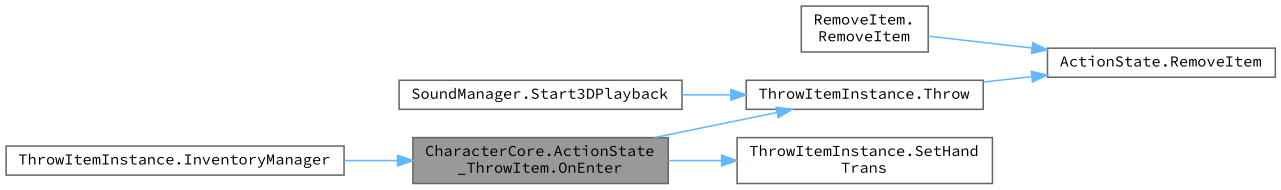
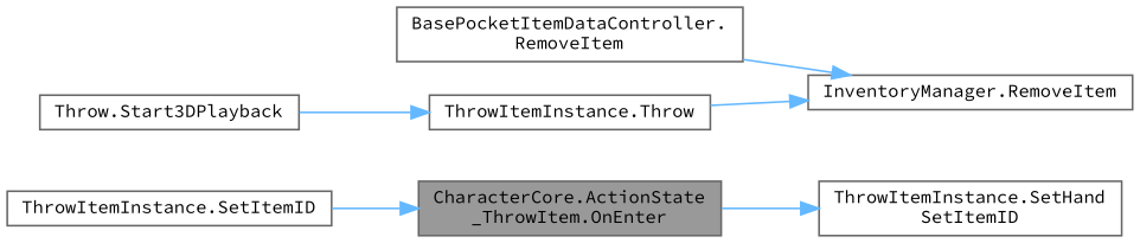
  digraph {
    fontname="Source Code Pro"
    rankdir=LR
    node [color=grey40 fillcolor=white fontname="Source Code Pro" fontsize=10 shape=box style=filled]
    edge [color=steelblue1 fontname="Source Code Pro" fontsize=10 labelfontname=Helvetica labelfontsize=10 style=solid]
    n1 [color=gray40 fillcolor=grey60 fontcolor=black height=0.2 label="CharacterCore.ActionState\l_ThrowItem.OnEnter" width=0.4]
-   n2 [height=0.2 label="ThrowItemInstance.SetHand\lTrans" width=0.4]
+   n2 [height=0.2 label="ThrowItemInstance.SetHand\lSetItemID" width=0.4]
    n3 [height=0.2 label="ThrowItemInstance.Throw" width=0.4]
-   n4 [height=0.2 label="ThrowItemInstance.InventoryManager" width=0.4]
-   n5 [height=0.2 label="ActionState.RemoveItem" width=0.4]
-   n6 [height=0.2 label="SoundManager.Start3DPlayback" width=0.4]
-   n7 [height=0.2 label="RemoveItem.\lRemoveItem" width=0.4]
+   n4 [height=0.2 label="ThrowItemInstance.SetItemID" width=0.4]
+   n5 [height=0.2 label="InventoryManager.RemoveItem" width=0.4]
+   n6 [height=0.2 label="Throw.Start3DPlayback" width=0.4]
+   n7 [height=0.2 label="BasePocketItemDataController.\lRemoveItem" width=0.4]
    n1 -> n2
-   n1 -> n3
    n3 -> n5
    n4 -> n1
    n6 -> n3
    n7 -> n5
  }
